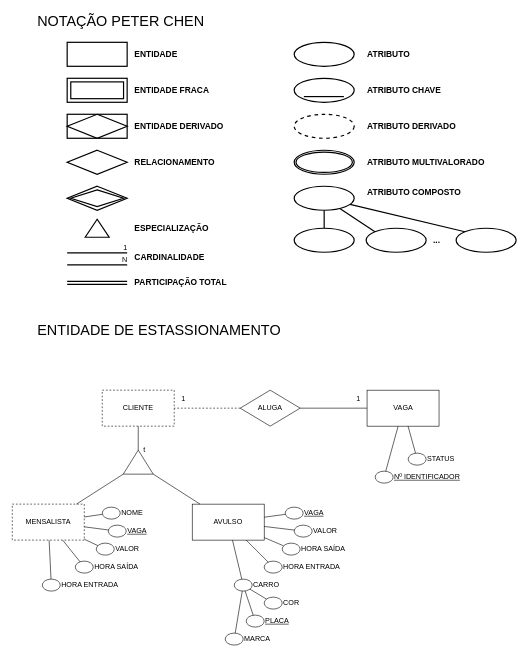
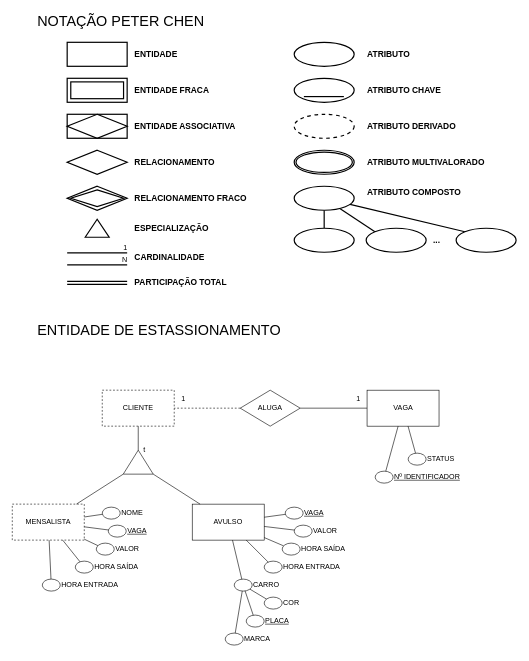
  <mxCell id="0" />
  <mxCell id="1" parent="0" />
  <mxCell id="2" value="NOTAÇÃO PETER CHEN" style="text;html=1;strokeColor=none;fillColor=none;align=left;verticalAlign=middle;whiteSpace=wrap;rounded=0;fontSize=24;" parent="1" vertex="1"><mxGeometry x="60" y="20" width="310" height="30" as="geometry" /></mxCell>
  <mxCell id="3" value="" style="rounded=0;whiteSpace=wrap;html=1;fontSize=18;align=left;strokeWidth=2;" parent="1" vertex="1"><mxGeometry x="111.5" y="70" width="100" height="40" as="geometry" /></mxCell>
  <mxCell id="4" value="&lt;font style=&quot;font-size: 14px;&quot;&gt;ENTIDADE&lt;/font&gt;" style="text;html=1;strokeColor=none;fillColor=none;align=left;verticalAlign=middle;whiteSpace=wrap;rounded=0;fontSize=14;fontStyle=1" parent="1" vertex="1"><mxGeometry x="221.5" y="80" width="100" height="20" as="geometry" /></mxCell>
  <mxCell id="5" value="&lt;font style=&quot;font-size: 14px&quot;&gt;ENTIDADE FRACA&lt;/font&gt;" style="text;html=1;strokeColor=none;fillColor=none;align=left;verticalAlign=middle;whiteSpace=wrap;rounded=0;fontSize=14;fontStyle=1" parent="1" vertex="1"><mxGeometry x="221.5" y="140" width="140" height="20" as="geometry" /></mxCell>
  <mxCell id="6" value="" style="shape=ext;margin=3;double=1;whiteSpace=wrap;html=1;align=center;rounded=0;shadow=0;glass=0;sketch=0;fontSize=14;strokeWidth=2;gradientColor=none;" parent="1" vertex="1"><mxGeometry x="111.5" y="130" width="100" height="40" as="geometry" /></mxCell>
  <mxCell id="7" value="" style="shape=associativeEntity;whiteSpace=wrap;html=1;align=center;rounded=0;shadow=0;glass=0;sketch=0;fontSize=14;strokeWidth=2;gradientColor=none;" parent="1" vertex="1"><mxGeometry x="111.5" y="190" width="100" height="40" as="geometry" /></mxCell>
- <mxCell id="8" value="&lt;font style=&quot;font-size: 14px&quot;&gt;ENTIDADE DERIVADO&lt;/font&gt;" style="text;html=1;strokeColor=none;fillColor=none;align=left;verticalAlign=middle;whiteSpace=wrap;rounded=0;fontSize=14;fontStyle=1" parent="1" vertex="1"><mxGeometry x="221.5" y="200" width="200" height="20" as="geometry" /></mxCell>
+ <mxCell id="8" value="&lt;font style=&quot;font-size: 14px&quot;&gt;ENTIDADE ASSOCIATIVA&lt;/font&gt;" style="text;html=1;strokeColor=none;fillColor=none;align=left;verticalAlign=middle;whiteSpace=wrap;rounded=0;fontSize=14;fontStyle=1" parent="1" vertex="1"><mxGeometry x="221.5" y="200" width="200" height="20" as="geometry" /></mxCell>
  <mxCell id="9" value="" style="shape=rhombus;perimeter=rhombusPerimeter;whiteSpace=wrap;html=1;align=center;rounded=0;shadow=0;glass=0;sketch=0;fontSize=24;strokeWidth=2;gradientColor=none;" parent="1" vertex="1"><mxGeometry x="111.5" y="250" width="100" height="40" as="geometry" /></mxCell>
  <mxCell id="10" value="RELACIONAMENTO" style="text;html=1;strokeColor=none;fillColor=none;align=left;verticalAlign=middle;whiteSpace=wrap;rounded=0;fontSize=14;fontStyle=1" parent="1" vertex="1"><mxGeometry x="221.5" y="260" width="200" height="20" as="geometry" /></mxCell>
  <mxCell id="11" value="" style="shape=rhombus;double=1;perimeter=rhombusPerimeter;whiteSpace=wrap;html=1;align=center;rounded=0;shadow=0;glass=0;sketch=0;fontSize=24;strokeWidth=2;gradientColor=none;" parent="1" vertex="1"><mxGeometry x="111.5" y="310" width="100" height="40" as="geometry" /></mxCell>
+ <mxCell id="12" value="RELACIONAMENTO FRACO" style="text;html=1;strokeColor=none;fillColor=none;align=left;verticalAlign=middle;whiteSpace=wrap;rounded=0;fontSize=14;fontStyle=1" parent="1" vertex="1"><mxGeometry x="221.5" y="320" width="200" height="20" as="geometry" /></mxCell>
  <mxCell id="13" value="" style="endArrow=none;html=1;rounded=0;fontSize=24;strokeWidth=2;" parent="1" edge="1"><mxGeometry relative="1" as="geometry"><mxPoint x="111.5" y="421" as="sourcePoint" /><mxPoint x="211.5" y="421" as="targetPoint" /></mxGeometry></mxCell>
  <mxCell id="14" value="1" style="resizable=0;html=1;align=right;verticalAlign=bottom;" parent="13" connectable="0" vertex="1"><mxGeometry x="1" relative="1" as="geometry" /></mxCell>
  <mxCell id="15" value="" style="endArrow=none;html=1;rounded=0;fontSize=24;strokeWidth=2;" parent="1" edge="1"><mxGeometry relative="1" as="geometry"><mxPoint x="111.5" y="441" as="sourcePoint" /><mxPoint x="211.5" y="441" as="targetPoint" /></mxGeometry></mxCell>
  <mxCell id="16" value="N" style="resizable=0;html=1;align=right;verticalAlign=bottom;" parent="15" connectable="0" vertex="1"><mxGeometry x="1" relative="1" as="geometry" /></mxCell>
  <mxCell id="17" value="CARDINALIDADE" style="text;html=1;strokeColor=none;fillColor=none;align=left;verticalAlign=middle;whiteSpace=wrap;rounded=0;fontSize=14;fontStyle=1" parent="1" vertex="1"><mxGeometry x="221.5" y="418" width="200" height="20" as="geometry" /></mxCell>
  <mxCell id="18" value="" style="shape=link;html=1;rounded=0;fontSize=24;strokeWidth=2;" parent="1" edge="1"><mxGeometry relative="1" as="geometry"><mxPoint x="111.5" y="471" as="sourcePoint" /><mxPoint x="211.5" y="471" as="targetPoint" /></mxGeometry></mxCell>
  <mxCell id="19" value="PARTICIPAÇÃO TOTAL" style="text;html=1;strokeColor=none;fillColor=none;align=left;verticalAlign=middle;whiteSpace=wrap;rounded=0;fontSize=14;fontStyle=1" parent="1" vertex="1"><mxGeometry x="221.5" y="460" width="200" height="20" as="geometry" /></mxCell>
  <mxCell id="20" value="" style="ellipse;whiteSpace=wrap;html=1;align=center;rounded=0;shadow=0;glass=0;sketch=0;fontSize=24;strokeWidth=2;gradientColor=none;" parent="1" vertex="1"><mxGeometry x="490" y="70" width="100" height="40" as="geometry" /></mxCell>
  <mxCell id="21" value="&amp;nbsp; &amp;nbsp; &amp;nbsp; &amp;nbsp; &amp;nbsp;&amp;nbsp;" style="ellipse;whiteSpace=wrap;html=1;align=center;fontStyle=4;rounded=0;shadow=0;glass=0;sketch=0;fontSize=24;strokeWidth=2;gradientColor=none;" parent="1" vertex="1"><mxGeometry x="490" y="130" width="100" height="40" as="geometry" /></mxCell>
  <mxCell id="22" value="" style="ellipse;whiteSpace=wrap;html=1;align=center;dashed=1;rounded=0;shadow=0;glass=0;sketch=0;fontSize=24;strokeWidth=2;gradientColor=none;" parent="1" vertex="1"><mxGeometry x="490" y="190" width="100" height="40" as="geometry" /></mxCell>
  <mxCell id="23" value="" style="ellipse;shape=doubleEllipse;margin=3;whiteSpace=wrap;html=1;align=center;rounded=0;shadow=0;glass=0;sketch=0;fontSize=24;strokeWidth=2;gradientColor=none;" parent="1" vertex="1"><mxGeometry x="490" y="250" width="100" height="40" as="geometry" /></mxCell>
  <mxCell id="24" style="edgeStyle=orthogonalEdgeStyle;rounded=0;orthogonalLoop=1;jettySize=auto;html=1;entryX=0.5;entryY=0;entryDx=0;entryDy=0;fontSize=24;strokeWidth=2;endArrow=none;endFill=0;" parent="1" source="27" target="28" edge="1"><mxGeometry relative="1" as="geometry" /></mxCell>
  <mxCell id="25" style="rounded=0;orthogonalLoop=1;jettySize=auto;html=1;entryX=0;entryY=0;entryDx=0;entryDy=0;fontSize=24;endArrow=none;endFill=0;strokeWidth=2;" parent="1" source="27" target="29" edge="1"><mxGeometry relative="1" as="geometry" /></mxCell>
  <mxCell id="26" style="edgeStyle=none;rounded=0;orthogonalLoop=1;jettySize=auto;html=1;entryX=0;entryY=0;entryDx=0;entryDy=0;fontSize=24;endArrow=none;endFill=0;strokeWidth=2;" parent="1" source="27" target="30" edge="1"><mxGeometry relative="1" as="geometry" /></mxCell>
  <mxCell id="27" value="" style="ellipse;whiteSpace=wrap;html=1;align=center;rounded=0;shadow=0;glass=0;sketch=0;fontSize=24;strokeWidth=2;gradientColor=none;" parent="1" vertex="1"><mxGeometry x="490" y="310" width="100" height="40" as="geometry" /></mxCell>
  <mxCell id="28" value="" style="ellipse;whiteSpace=wrap;html=1;align=center;rounded=0;shadow=0;glass=0;sketch=0;fontSize=24;strokeWidth=2;gradientColor=none;" parent="1" vertex="1"><mxGeometry x="490" y="380" width="100" height="40" as="geometry" /></mxCell>
  <mxCell id="29" value="" style="ellipse;whiteSpace=wrap;html=1;align=center;rounded=0;shadow=0;glass=0;sketch=0;fontSize=24;strokeWidth=2;gradientColor=none;" parent="1" vertex="1"><mxGeometry x="610" y="380" width="100" height="40" as="geometry" /></mxCell>
  <mxCell id="30" value="" style="ellipse;whiteSpace=wrap;html=1;align=center;rounded=0;shadow=0;glass=0;sketch=0;fontSize=24;strokeWidth=2;gradientColor=none;" parent="1" vertex="1"><mxGeometry x="760" y="380" width="100" height="40" as="geometry" /></mxCell>
  <mxCell id="31" value="&lt;font style=&quot;font-size: 14px&quot;&gt;ATRIBUTO&lt;/font&gt;" style="text;html=1;strokeColor=none;fillColor=none;align=left;verticalAlign=middle;whiteSpace=wrap;rounded=0;fontSize=14;fontStyle=1" parent="1" vertex="1"><mxGeometry x="610" y="80" width="100" height="20" as="geometry" /></mxCell>
  <mxCell id="32" value="&lt;font style=&quot;font-size: 14px&quot;&gt;ATRIBUTO CHAVE&lt;/font&gt;" style="text;html=1;strokeColor=none;fillColor=none;align=left;verticalAlign=middle;whiteSpace=wrap;rounded=0;fontSize=14;fontStyle=1" parent="1" vertex="1"><mxGeometry x="610" y="140" width="160" height="20" as="geometry" /></mxCell>
  <mxCell id="33" value="&lt;font style=&quot;font-size: 14px&quot;&gt;ATRIBUTO DERIVADO&lt;/font&gt;" style="text;html=1;strokeColor=none;fillColor=none;align=left;verticalAlign=middle;whiteSpace=wrap;rounded=0;fontSize=14;fontStyle=1" parent="1" vertex="1"><mxGeometry x="610" y="200" width="160" height="20" as="geometry" /></mxCell>
  <mxCell id="34" value="&lt;font style=&quot;font-size: 14px&quot;&gt;ATRIBUTO MULTIVALORADO&lt;/font&gt;" style="text;html=1;strokeColor=none;fillColor=none;align=left;verticalAlign=middle;whiteSpace=wrap;rounded=0;fontSize=14;fontStyle=1" parent="1" vertex="1"><mxGeometry x="610" y="260" width="200" height="20" as="geometry" /></mxCell>
  <mxCell id="35" value="&lt;font style=&quot;font-size: 14px&quot;&gt;ATRIBUTO COMPOSTO&lt;/font&gt;" style="text;html=1;strokeColor=none;fillColor=none;align=left;verticalAlign=middle;whiteSpace=wrap;rounded=0;fontSize=14;fontStyle=1" parent="1" vertex="1"><mxGeometry x="610" y="310" width="200" height="20" as="geometry" /></mxCell>
  <mxCell id="36" value="&lt;font style=&quot;font-size: 14px&quot;&gt;...&lt;/font&gt;" style="text;html=1;strokeColor=none;fillColor=none;align=left;verticalAlign=middle;whiteSpace=wrap;rounded=0;fontSize=14;fontStyle=1" parent="1" vertex="1"><mxGeometry x="720" y="390" width="20" height="20" as="geometry" /></mxCell>
  <mxCell id="37" value="ENTIDADE DE ESTASSIONAMENTO" style="text;html=1;strokeColor=none;fillColor=none;align=left;verticalAlign=middle;whiteSpace=wrap;rounded=0;fontSize=24;" parent="1" vertex="1"><mxGeometry x="60" y="535" width="640" height="30" as="geometry" /></mxCell>
  <mxCell id="38" value="" style="triangle;whiteSpace=wrap;html=1;rounded=0;shadow=0;glass=0;sketch=0;fontSize=12;strokeWidth=2;gradientColor=none;align=right;rotation=270;" parent="1" vertex="1"><mxGeometry x="146.5" y="360" width="30" height="40" as="geometry" /></mxCell>
  <mxCell id="39" value="ESPECIALIZAÇÃO" style="text;html=1;strokeColor=none;fillColor=none;align=left;verticalAlign=middle;whiteSpace=wrap;rounded=0;fontSize=14;fontStyle=1" parent="1" vertex="1"><mxGeometry x="221.5" y="370" width="200" height="20" as="geometry" /></mxCell>
  <mxCell id="40" value="VAGA" style="whiteSpace=wrap;html=1;" parent="1" vertex="1"><mxGeometry x="611.5" y="650" width="120" height="60" as="geometry" /></mxCell>
  <mxCell id="41" value="ALUGA" style="rhombus;whiteSpace=wrap;html=1;" parent="1" vertex="1"><mxGeometry x="400" y="650" width="100" height="60" as="geometry" /></mxCell>
  <mxCell id="42" value="CLIENTE" style="whiteSpace=wrap;html=1;dashed=1;" parent="1" vertex="1"><mxGeometry x="170" y="650" width="120" height="60" as="geometry" /></mxCell>
  <mxCell id="43" value="AVULSO" style="whiteSpace=wrap;html=1;" parent="1" vertex="1"><mxGeometry x="320" y="840" width="120" height="60" as="geometry" /></mxCell>
  <mxCell id="44" value="MENSALISTA" style="whiteSpace=wrap;html=1;dashed=1;" parent="1" vertex="1"><mxGeometry x="20" y="840" width="120" height="60" as="geometry" /></mxCell>
  <mxCell id="45" value="" style="verticalLabelPosition=bottom;verticalAlign=top;html=1;shape=mxgraph.basic.acute_triangle;dx=0.5;" parent="1" vertex="1"><mxGeometry x="205" y="750" width="50" height="40" as="geometry" /></mxCell>
  <mxCell id="46" value="" style="endArrow=none;html=1;rounded=0;exitX=0;exitY=0;exitDx=25;exitDy=0;exitPerimeter=0;" parent="1" source="45" target="42" edge="1"><mxGeometry width="50" height="50" relative="1" as="geometry"><mxPoint x="331.5" y="760" as="sourcePoint" /><mxPoint x="381.5" y="710" as="targetPoint" /></mxGeometry></mxCell>
  <mxCell id="47" value="" style="endArrow=none;html=1;rounded=0;exitX=0;exitY=1;exitDx=0;exitDy=0;exitPerimeter=0;" parent="1" source="45" target="44" edge="1"><mxGeometry width="50" height="50" relative="1" as="geometry"><mxPoint x="341.5" y="770" as="sourcePoint" /><mxPoint x="391.5" y="720" as="targetPoint" /></mxGeometry></mxCell>
  <mxCell id="48" value="" style="endArrow=none;html=1;rounded=0;exitX=1;exitY=1;exitDx=0;exitDy=0;exitPerimeter=0;" parent="1" source="45" target="43" edge="1"><mxGeometry width="50" height="50" relative="1" as="geometry"><mxPoint x="320" y="790" as="sourcePoint" /><mxPoint x="401.5" y="730" as="targetPoint" /></mxGeometry></mxCell>
  <mxCell id="49" value="" style="endArrow=none;html=1;rounded=0;dashed=1;" parent="1" source="41" target="42" edge="1"><mxGeometry width="50" height="50" relative="1" as="geometry"><mxPoint x="361.5" y="790" as="sourcePoint" /><mxPoint x="411.5" y="740" as="targetPoint" /></mxGeometry></mxCell>
  <mxCell id="50" value="" style="endArrow=none;html=1;rounded=0;" parent="1" source="41" target="40" edge="1"><mxGeometry width="50" height="50" relative="1" as="geometry"><mxPoint x="371.5" y="800" as="sourcePoint" /><mxPoint x="421.5" y="750" as="targetPoint" /></mxGeometry></mxCell>
  <mxCell id="51" value="" style="endArrow=none;html=1;rounded=0;" parent="1" source="40" target="54" edge="1"><mxGeometry width="50" height="50" relative="1" as="geometry"><mxPoint x="580" y="730" as="sourcePoint" /><mxPoint x="540" y="790" as="targetPoint" /></mxGeometry></mxCell>
  <mxCell id="52" value="" style="endArrow=none;html=1;rounded=0;" parent="1" source="40" target="57" edge="1"><mxGeometry width="50" height="50" relative="1" as="geometry"><mxPoint x="590" y="740" as="sourcePoint" /><mxPoint x="620" y="760" as="targetPoint" /></mxGeometry></mxCell>
  <mxCell id="53" value="" style="group" parent="1" vertex="1" connectable="0"><mxGeometry x="625" y="780" width="160" height="30" as="geometry" /></mxCell>
  <mxCell id="54" value="" style="ellipse;whiteSpace=wrap;html=1;align=center;" parent="53" vertex="1"><mxGeometry y="5" width="30" height="20" as="geometry" /></mxCell>
  <mxCell id="55" value="&lt;u&gt;Nº IDENTIFICADOR&lt;/u&gt;" style="text;html=1;align=left;verticalAlign=middle;resizable=0;points=[];autosize=1;strokeColor=none;fillColor=none;" parent="53" vertex="1"><mxGeometry x="30" width="130" height="30" as="geometry" /></mxCell>
  <mxCell id="56" value="" style="group" parent="1" vertex="1" connectable="0"><mxGeometry x="680" y="750" width="100" height="30" as="geometry" /></mxCell>
  <mxCell id="57" value="" style="ellipse;whiteSpace=wrap;html=1;align=center;" parent="56" vertex="1"><mxGeometry y="5" width="30" height="20" as="geometry" /></mxCell>
  <mxCell id="58" value="STATUS" style="text;html=1;align=left;verticalAlign=middle;resizable=0;points=[];autosize=1;strokeColor=none;fillColor=none;" parent="56" vertex="1"><mxGeometry x="30" width="70" height="30" as="geometry" /></mxCell>
  <mxCell id="59" value="" style="group" parent="1" vertex="1" connectable="0"><mxGeometry x="170" y="840" width="90" height="30" as="geometry" /></mxCell>
  <mxCell id="60" value="" style="ellipse;whiteSpace=wrap;html=1;align=center;" parent="59" vertex="1"><mxGeometry y="5" width="30" height="20" as="geometry" /></mxCell>
  <mxCell id="61" value="NOME" style="text;html=1;align=left;verticalAlign=middle;resizable=0;points=[];autosize=1;strokeColor=none;fillColor=none;" parent="59" vertex="1"><mxGeometry x="30" width="60" height="30" as="geometry" /></mxCell>
  <mxCell id="62" value="" style="group" vertex="1" connectable="0" parent="1"><mxGeometry x="180" y="870" width="90" height="30" as="geometry" /></mxCell>
  <mxCell id="63" value="" style="ellipse;whiteSpace=wrap;html=1;align=center;" vertex="1" parent="62"><mxGeometry y="5" width="30" height="20" as="geometry" /></mxCell>
  <mxCell id="64" value="&lt;u&gt;VAGA&lt;/u&gt;" style="text;html=1;align=left;verticalAlign=middle;resizable=0;points=[];autosize=1;strokeColor=none;fillColor=none;" vertex="1" parent="62"><mxGeometry x="30" width="60" height="30" as="geometry" /></mxCell>
  <mxCell id="65" value="" style="group" vertex="1" connectable="0" parent="1"><mxGeometry x="70" y="960" width="150" height="30" as="geometry" /></mxCell>
  <mxCell id="66" value="" style="ellipse;whiteSpace=wrap;html=1;align=center;" vertex="1" parent="65"><mxGeometry y="5" width="30" height="20" as="geometry" /></mxCell>
  <mxCell id="67" value="HORA ENTRADA" style="text;html=1;align=left;verticalAlign=middle;resizable=0;points=[];autosize=1;strokeColor=none;fillColor=none;" vertex="1" parent="65"><mxGeometry x="30" width="120" height="30" as="geometry" /></mxCell>
  <mxCell id="68" value="" style="group" vertex="1" connectable="0" parent="1"><mxGeometry x="125" y="930" width="130" height="30" as="geometry" /></mxCell>
  <mxCell id="69" value="" style="ellipse;whiteSpace=wrap;html=1;align=center;" vertex="1" parent="68"><mxGeometry y="5" width="30" height="20" as="geometry" /></mxCell>
  <mxCell id="70" value="HORA SAÍDA" style="text;html=1;align=left;verticalAlign=middle;resizable=0;points=[];autosize=1;strokeColor=none;fillColor=none;" vertex="1" parent="68"><mxGeometry x="30" width="100" height="30" as="geometry" /></mxCell>
  <mxCell id="71" value="" style="group" vertex="1" connectable="0" parent="1"><mxGeometry x="160" y="900" width="90" height="30" as="geometry" /></mxCell>
  <mxCell id="72" value="" style="ellipse;whiteSpace=wrap;html=1;align=center;" vertex="1" parent="71"><mxGeometry y="5" width="30" height="20" as="geometry" /></mxCell>
  <mxCell id="73" value="VALOR" style="text;html=1;align=left;verticalAlign=middle;resizable=0;points=[];autosize=1;strokeColor=none;fillColor=none;" vertex="1" parent="71"><mxGeometry x="30" width="60" height="30" as="geometry" /></mxCell>
  <mxCell id="74" value="t" style="text;html=1;align=center;verticalAlign=middle;resizable=0;points=[];autosize=1;strokeColor=none;fillColor=none;" vertex="1" parent="1"><mxGeometry x="225" y="735" width="30" height="30" as="geometry" /></mxCell>
  <mxCell id="75" value="1" style="text;html=1;align=center;verticalAlign=middle;resizable=0;points=[];autosize=1;strokeColor=none;fillColor=none;" vertex="1" parent="1"><mxGeometry x="581.5" y="650" width="30" height="30" as="geometry" /></mxCell>
  <mxCell id="76" value="1" style="text;html=1;align=center;verticalAlign=middle;resizable=0;points=[];autosize=1;strokeColor=none;fillColor=none;" vertex="1" parent="1"><mxGeometry x="290" y="650" width="30" height="30" as="geometry" /></mxCell>
  <mxCell id="77" value="" style="endArrow=none;html=1;rounded=0;" edge="1" parent="1" source="44" target="63"><mxGeometry width="50" height="50" relative="1" as="geometry"><mxPoint x="-50" y="1010" as="sourcePoint" /><mxPoint x="0" y="960" as="targetPoint" /></mxGeometry></mxCell>
  <mxCell id="78" value="" style="endArrow=none;html=1;rounded=0;" edge="1" parent="1" source="60" target="44"><mxGeometry width="50" height="50" relative="1" as="geometry"><mxPoint x="-40" y="1020" as="sourcePoint" /><mxPoint x="10" y="970" as="targetPoint" /></mxGeometry></mxCell>
  <mxCell id="79" value="" style="endArrow=none;html=1;rounded=0;" edge="1" parent="1" source="44" target="72"><mxGeometry width="50" height="50" relative="1" as="geometry"><mxPoint x="150" y="887.861" as="sourcePoint" /><mxPoint x="190.263" y="893.136" as="targetPoint" /></mxGeometry></mxCell>
  <mxCell id="80" value="" style="endArrow=none;html=1;rounded=0;" edge="1" parent="1" source="44" target="69"><mxGeometry width="50" height="50" relative="1" as="geometry"><mxPoint x="150" y="908.414" as="sourcePoint" /><mxPoint x="172.779" y="919.202" as="targetPoint" /></mxGeometry></mxCell>
  <mxCell id="81" value="" style="endArrow=none;html=1;rounded=0;" edge="1" parent="1" source="44" target="66"><mxGeometry width="50" height="50" relative="1" as="geometry"><mxPoint x="113.978" y="910" as="sourcePoint" /><mxPoint x="142.903" y="946.19" as="targetPoint" /></mxGeometry></mxCell>
  <mxCell id="82" value="" style="group" vertex="1" connectable="0" parent="1"><mxGeometry x="475" y="840" width="90" height="30" as="geometry" /></mxCell>
  <mxCell id="83" value="" style="ellipse;whiteSpace=wrap;html=1;align=center;" vertex="1" parent="82"><mxGeometry y="5" width="30" height="20" as="geometry" /></mxCell>
  <mxCell id="84" value="&lt;u&gt;VAGA&lt;/u&gt;" style="text;html=1;align=left;verticalAlign=middle;resizable=0;points=[];autosize=1;strokeColor=none;fillColor=none;" vertex="1" parent="82"><mxGeometry x="30" width="60" height="30" as="geometry" /></mxCell>
  <mxCell id="85" value="" style="group" vertex="1" connectable="0" parent="1"><mxGeometry x="440" y="930" width="150" height="30" as="geometry" /></mxCell>
  <mxCell id="86" value="" style="ellipse;whiteSpace=wrap;html=1;align=center;" vertex="1" parent="85"><mxGeometry y="5" width="30" height="20" as="geometry" /></mxCell>
  <mxCell id="87" value="HORA ENTRADA" style="text;html=1;align=left;verticalAlign=middle;resizable=0;points=[];autosize=1;strokeColor=none;fillColor=none;" vertex="1" parent="85"><mxGeometry x="30" width="120" height="30" as="geometry" /></mxCell>
  <mxCell id="88" value="" style="group" vertex="1" connectable="0" parent="1"><mxGeometry x="470" y="900" width="130" height="30" as="geometry" /></mxCell>
  <mxCell id="89" value="" style="ellipse;whiteSpace=wrap;html=1;align=center;" vertex="1" parent="88"><mxGeometry y="5" width="30" height="20" as="geometry" /></mxCell>
  <mxCell id="90" value="HORA SAÍDA" style="text;html=1;align=left;verticalAlign=middle;resizable=0;points=[];autosize=1;strokeColor=none;fillColor=none;" vertex="1" parent="88"><mxGeometry x="30" width="100" height="30" as="geometry" /></mxCell>
  <mxCell id="91" value="" style="group" vertex="1" connectable="0" parent="1"><mxGeometry x="490" y="870" width="90" height="30" as="geometry" /></mxCell>
  <mxCell id="92" value="" style="ellipse;whiteSpace=wrap;html=1;align=center;" vertex="1" parent="91"><mxGeometry y="5" width="30" height="20" as="geometry" /></mxCell>
  <mxCell id="93" value="VALOR" style="text;html=1;align=left;verticalAlign=middle;resizable=0;points=[];autosize=1;strokeColor=none;fillColor=none;" vertex="1" parent="91"><mxGeometry x="30" width="60" height="30" as="geometry" /></mxCell>
  <mxCell id="94" value="" style="endArrow=none;html=1;rounded=0;" edge="1" parent="1" source="43" target="83"><mxGeometry width="50" height="50" relative="1" as="geometry"><mxPoint x="180.313" y="867.034" as="sourcePoint" /><mxPoint x="150" y="871.429" as="targetPoint" /></mxGeometry></mxCell>
  <mxCell id="95" value="" style="endArrow=none;html=1;rounded=0;" edge="1" parent="1" source="43" target="92"><mxGeometry width="50" height="50" relative="1" as="geometry"><mxPoint x="450" y="871.778" as="sourcePoint" /><mxPoint x="485.286" y="866.943" as="targetPoint" /></mxGeometry></mxCell>
  <mxCell id="96" value="" style="endArrow=none;html=1;rounded=0;" edge="1" parent="1" source="43" target="89"><mxGeometry width="50" height="50" relative="1" as="geometry"><mxPoint x="450" y="887.232" as="sourcePoint" /><mxPoint x="500.222" y="893.285" as="targetPoint" /></mxGeometry></mxCell>
  <mxCell id="97" value="" style="endArrow=none;html=1;rounded=0;" edge="1" parent="1" source="43" target="86"><mxGeometry width="50" height="50" relative="1" as="geometry"><mxPoint x="450" y="905.722" as="sourcePoint" /><mxPoint x="482.374" y="919.601" as="targetPoint" /></mxGeometry></mxCell>
  <mxCell id="98" value="" style="group" vertex="1" connectable="0" parent="1"><mxGeometry x="390" y="960" width="100" height="30" as="geometry" /></mxCell>
  <mxCell id="99" value="" style="ellipse;whiteSpace=wrap;html=1;align=center;" vertex="1" parent="98"><mxGeometry y="5" width="30" height="20" as="geometry" /></mxCell>
  <mxCell id="100" value="CARRO" style="text;html=1;align=left;verticalAlign=middle;resizable=0;points=[];autosize=1;strokeColor=none;fillColor=none;" vertex="1" parent="98"><mxGeometry x="30" width="70" height="30" as="geometry" /></mxCell>
  <mxCell id="101" value="" style="group" vertex="1" connectable="0" parent="1"><mxGeometry x="410" y="1020" width="90" height="30" as="geometry" /></mxCell>
  <mxCell id="102" value="" style="ellipse;whiteSpace=wrap;html=1;align=center;" vertex="1" parent="101"><mxGeometry y="5" width="30" height="20" as="geometry" /></mxCell>
  <mxCell id="103" value="&lt;u&gt;PLACA&lt;/u&gt;" style="text;html=1;align=left;verticalAlign=middle;resizable=0;points=[];autosize=1;strokeColor=none;fillColor=none;" vertex="1" parent="101"><mxGeometry x="30" width="60" height="30" as="geometry" /></mxCell>
  <mxCell id="104" value="" style="group" vertex="1" connectable="0" parent="1"><mxGeometry x="440" y="990" width="100" height="30" as="geometry" /></mxCell>
  <mxCell id="105" value="" style="ellipse;whiteSpace=wrap;html=1;align=center;" vertex="1" parent="104"><mxGeometry y="5" width="30" height="20" as="geometry" /></mxCell>
  <mxCell id="106" value="COR" style="text;html=1;align=left;verticalAlign=middle;resizable=0;points=[];autosize=1;strokeColor=none;fillColor=none;" vertex="1" parent="104"><mxGeometry x="30" width="50" height="30" as="geometry" /></mxCell>
  <mxCell id="107" value="" style="endArrow=none;html=1;rounded=0;" edge="1" parent="1" source="43" target="99"><mxGeometry width="50" height="50" relative="1" as="geometry"><mxPoint x="415.986" y="910" as="sourcePoint" /><mxPoint x="447.472" y="946.351" as="targetPoint" /></mxGeometry></mxCell>
  <mxCell id="108" value="" style="endArrow=none;html=1;rounded=0;" edge="1" parent="1" source="99" target="102"><mxGeometry width="50" height="50" relative="1" as="geometry"><mxPoint x="392.867" y="910" as="sourcePoint" /><mxPoint x="399.081" y="975.019" as="targetPoint" /></mxGeometry></mxCell>
  <mxCell id="109" value="" style="endArrow=none;html=1;rounded=0;" edge="1" parent="1" source="99" target="105"><mxGeometry width="50" height="50" relative="1" as="geometry"><mxPoint x="390" y="970" as="sourcePoint" /><mxPoint x="421.011" y="1035.36" as="targetPoint" /></mxGeometry></mxCell>
  <mxCell id="110" value="" style="endArrow=none;html=1;rounded=0;" edge="1" parent="1" source="99" target="112"><mxGeometry width="50" height="50" relative="1" as="geometry"><mxPoint x="412.342" y="990.684" as="sourcePoint" /><mxPoint x="452.632" y="1009.342" as="targetPoint" /></mxGeometry></mxCell>
  <mxCell id="111" value="" style="group" vertex="1" connectable="0" parent="1"><mxGeometry x="375" y="1050" width="100" height="30" as="geometry" /></mxCell>
  <mxCell id="112" value="" style="ellipse;whiteSpace=wrap;html=1;align=center;" vertex="1" parent="111"><mxGeometry y="5" width="30" height="20" as="geometry" /></mxCell>
  <mxCell id="113" value="MARCA" style="text;html=1;align=left;verticalAlign=middle;resizable=0;points=[];autosize=1;strokeColor=none;fillColor=none;" vertex="1" parent="111"><mxGeometry x="30" width="70" height="30" as="geometry" /></mxCell>
